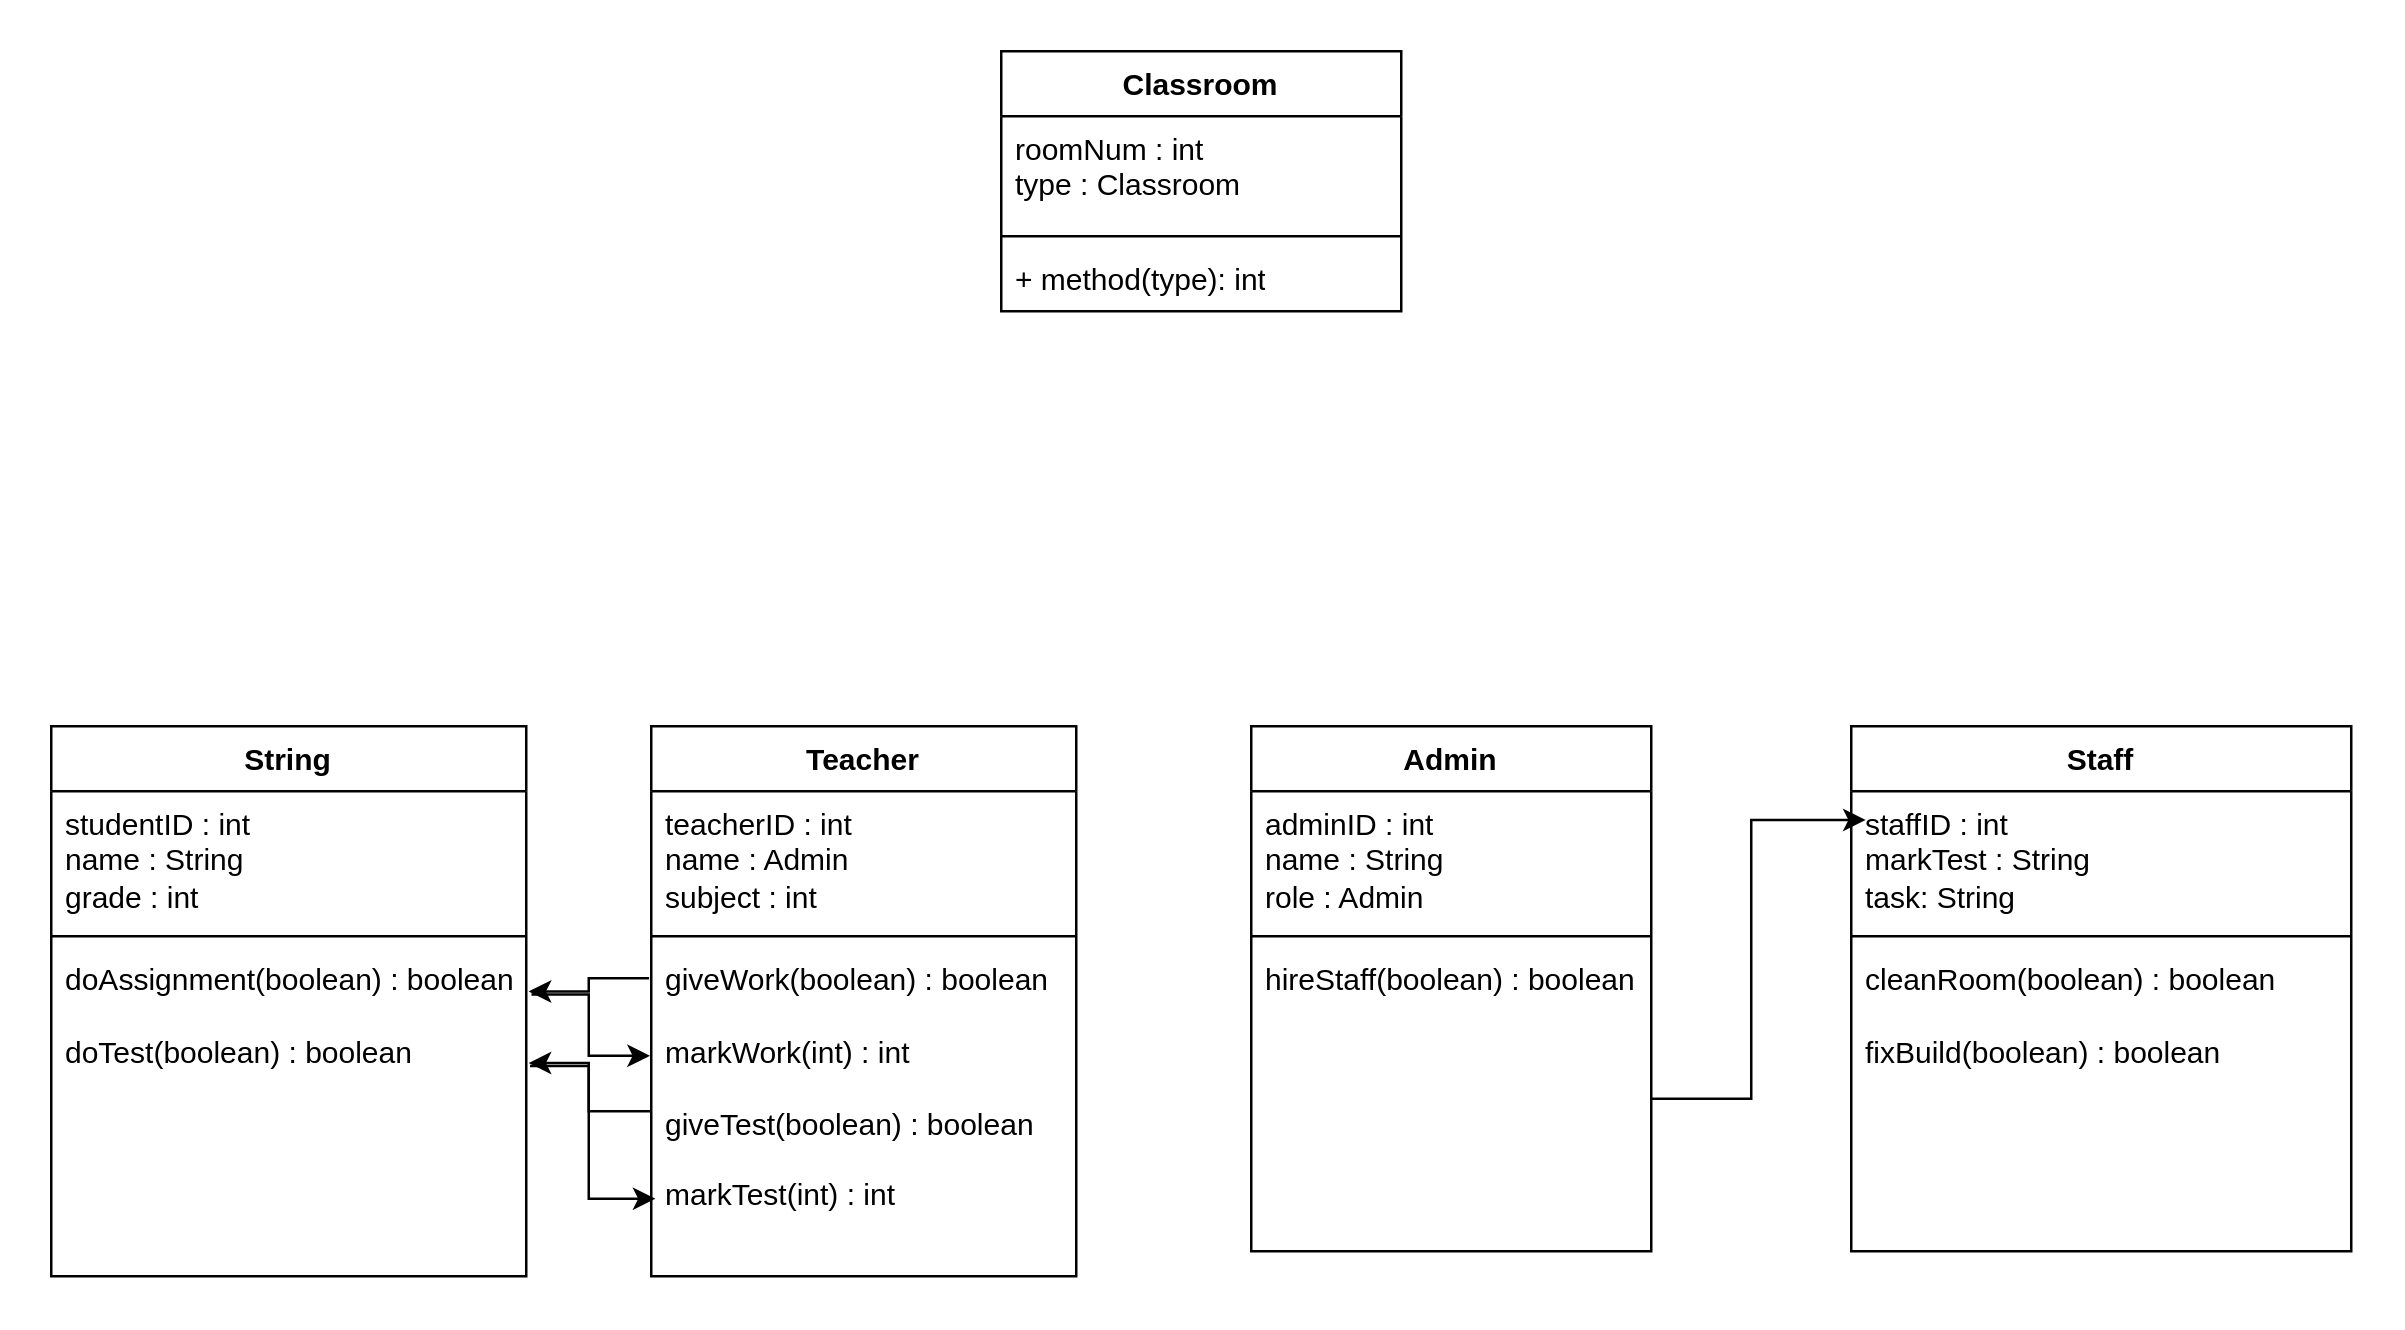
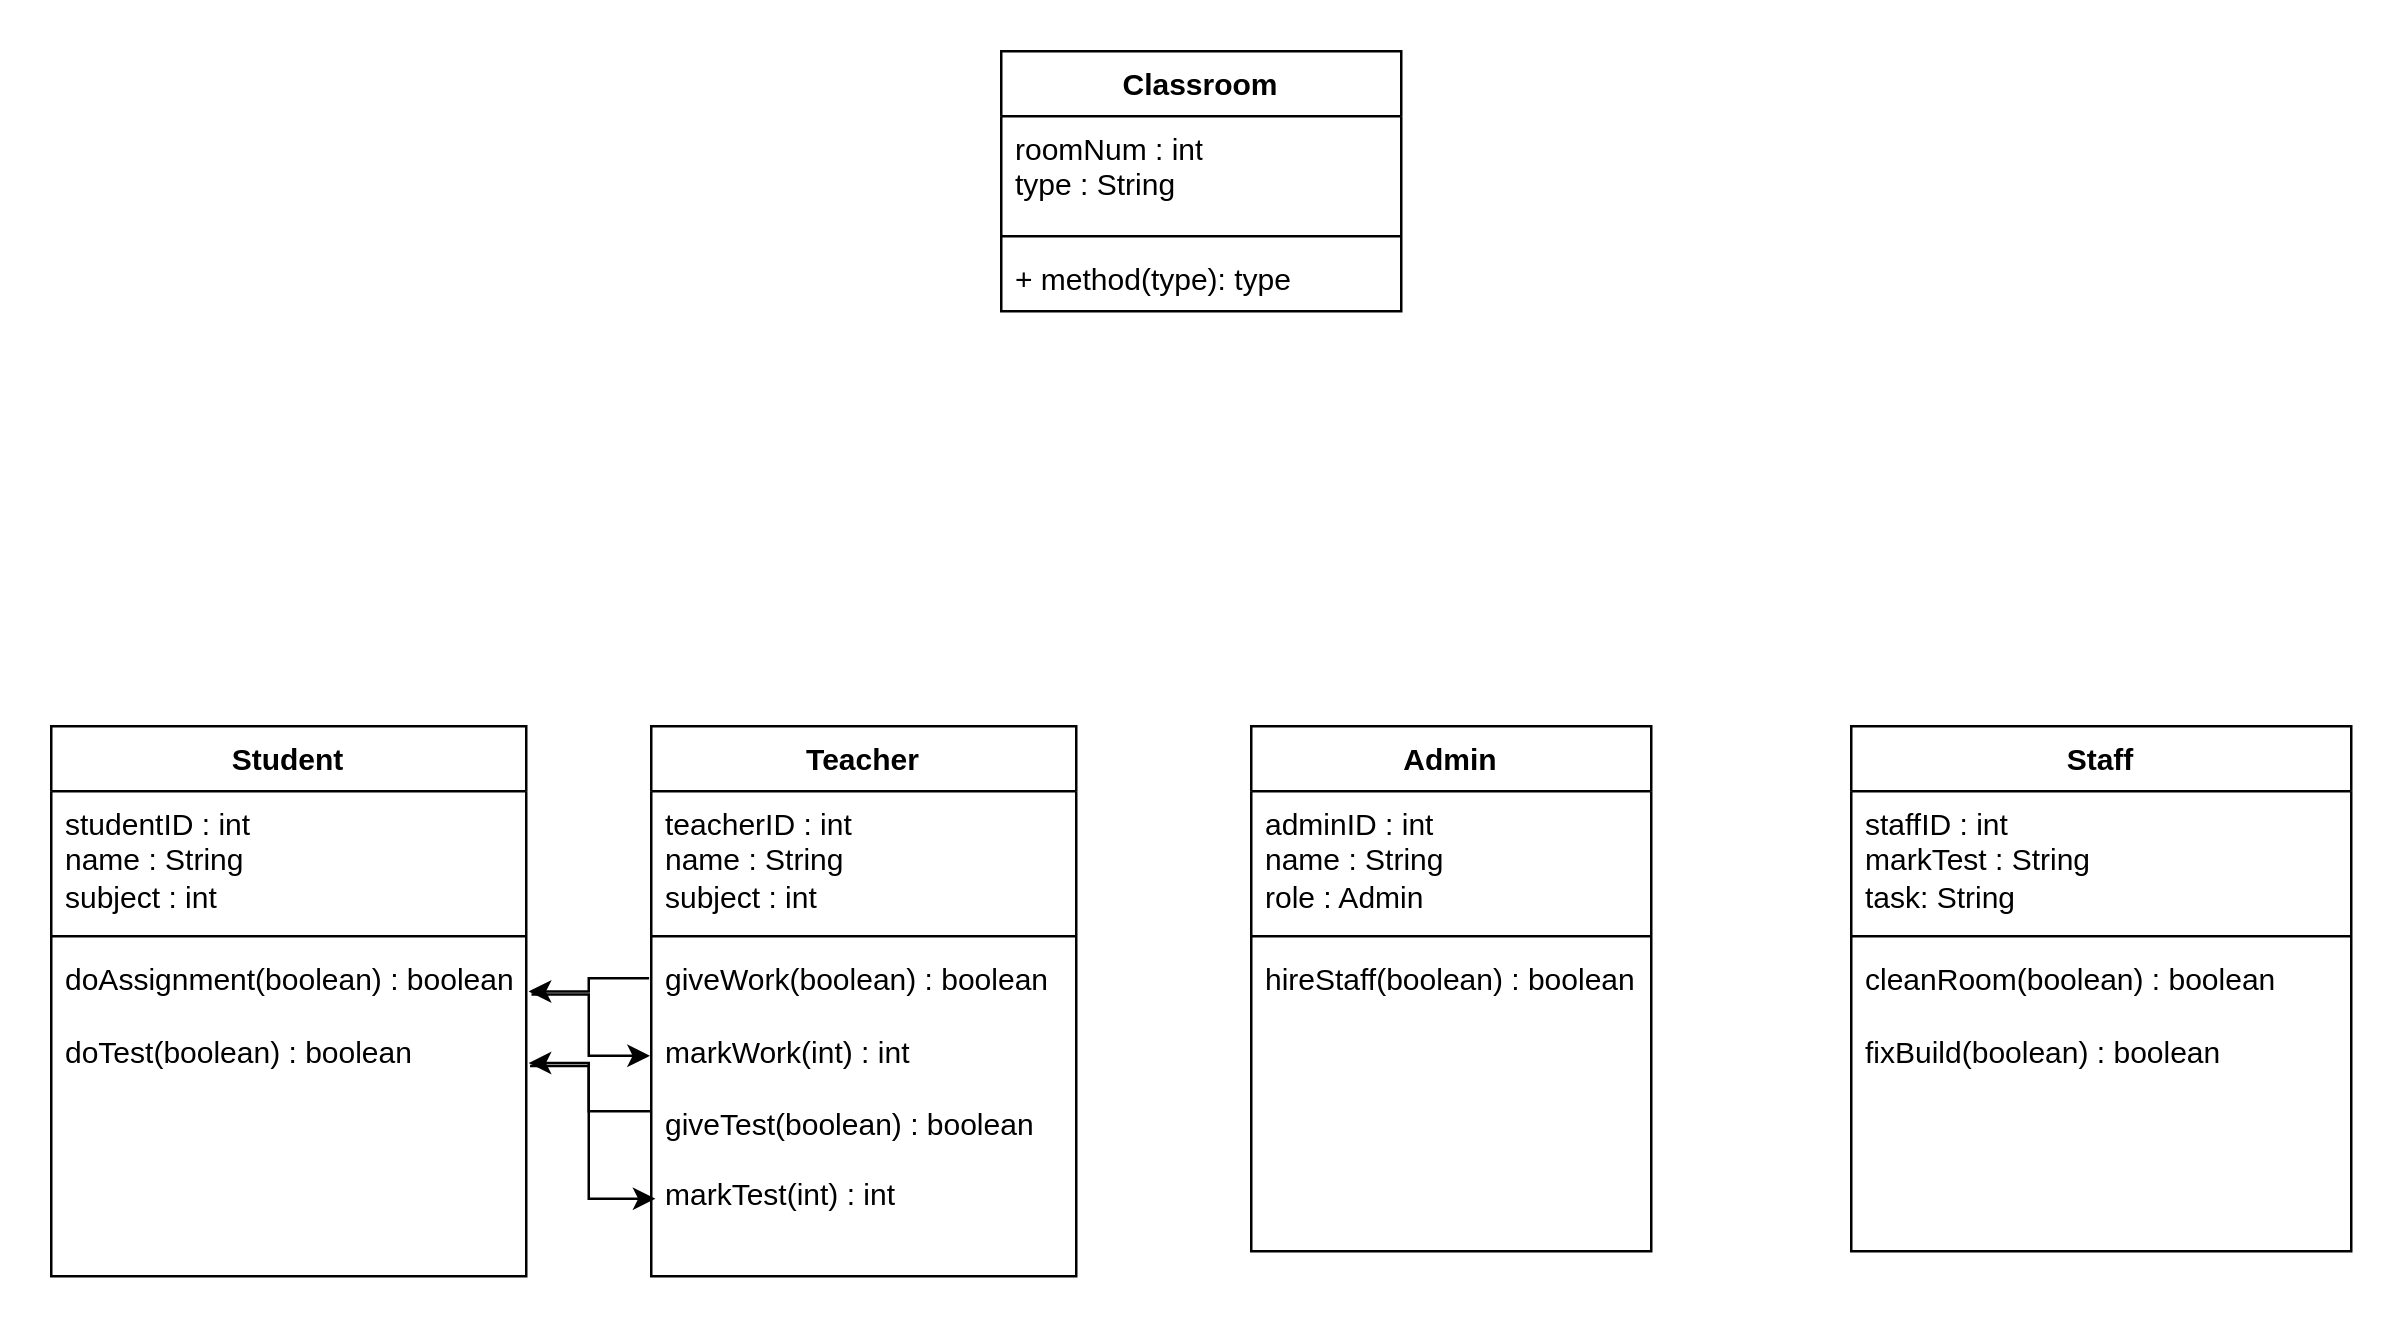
  <mxCell id="0" />
  <mxCell id="1" parent="0" />
  <mxCell id="2" value="Staff" style="swimlane;fontStyle=1;align=center;verticalAlign=top;childLayout=stackLayout;horizontal=1;startSize=26;horizontalStack=0;resizeParent=1;resizeParentMax=0;resizeLast=0;collapsible=1;marginBottom=0;whiteSpace=wrap;html=1;" vertex="1" parent="1"><mxGeometry x="740" y="290" width="200" height="210" as="geometry" /></mxCell>
  <mxCell id="3" value="staffID : int&lt;br&gt;markTest : String&lt;br&gt;task: String" style="text;strokeColor=none;fillColor=none;align=left;verticalAlign=top;spacingLeft=4;spacingRight=4;overflow=hidden;rotatable=0;points=[[0,0.5],[1,0.5]];portConstraint=eastwest;whiteSpace=wrap;html=1;" vertex="1" parent="2"><mxGeometry y="26" width="200" height="54" as="geometry" /></mxCell>
  <mxCell id="4" value="" style="line;strokeWidth=1;fillColor=none;align=left;verticalAlign=middle;spacingTop=-1;spacingLeft=3;spacingRight=3;rotatable=0;labelPosition=right;points=[];portConstraint=eastwest;strokeColor=inherit;" vertex="1" parent="2"><mxGeometry y="80" width="200" height="8" as="geometry" /></mxCell>
  <mxCell id="5" value="cleanRoom(boolean) : boolean&lt;br&gt;&lt;br&gt;fixBuild(boolean) : boolean" style="text;strokeColor=none;fillColor=none;align=left;verticalAlign=top;spacingLeft=4;spacingRight=4;overflow=hidden;rotatable=0;points=[[0,0.5],[1,0.5]];portConstraint=eastwest;whiteSpace=wrap;html=1;" vertex="1" parent="2"><mxGeometry y="88" width="200" height="122" as="geometry" /></mxCell>
  <mxCell id="6" value="Classroom" style="swimlane;fontStyle=1;align=center;verticalAlign=top;childLayout=stackLayout;horizontal=1;startSize=26;horizontalStack=0;resizeParent=1;resizeParentMax=0;resizeLast=0;collapsible=1;marginBottom=0;whiteSpace=wrap;html=1;" vertex="1" parent="1"><mxGeometry x="400" y="20" width="160" height="104" as="geometry" /></mxCell>
- <mxCell id="7" value="roomNum : int&lt;div&gt;type : Classroom&lt;/div&gt;" style="text;strokeColor=none;fillColor=none;align=left;verticalAlign=top;spacingLeft=4;spacingRight=4;overflow=hidden;rotatable=0;points=[[0,0.5],[1,0.5]];portConstraint=eastwest;whiteSpace=wrap;html=1;" vertex="1" parent="6"><mxGeometry y="26" width="160" height="44" as="geometry" /></mxCell>
+ <mxCell id="7" value="roomNum : int&lt;div&gt;type : String&lt;/div&gt;" style="text;strokeColor=none;fillColor=none;align=left;verticalAlign=top;spacingLeft=4;spacingRight=4;overflow=hidden;rotatable=0;points=[[0,0.5],[1,0.5]];portConstraint=eastwest;whiteSpace=wrap;html=1;" vertex="1" parent="6"><mxGeometry y="26" width="160" height="44" as="geometry" /></mxCell>
  <mxCell id="8" value="" style="line;strokeWidth=1;fillColor=none;align=left;verticalAlign=middle;spacingTop=-1;spacingLeft=3;spacingRight=3;rotatable=0;labelPosition=right;points=[];portConstraint=eastwest;strokeColor=inherit;" vertex="1" parent="6"><mxGeometry y="70" width="160" height="8" as="geometry" /></mxCell>
- <mxCell id="9" value="+ method(type): int" style="text;strokeColor=none;fillColor=none;align=left;verticalAlign=top;spacingLeft=4;spacingRight=4;overflow=hidden;rotatable=0;points=[[0,0.5],[1,0.5]];portConstraint=eastwest;whiteSpace=wrap;html=1;" vertex="1" parent="6"><mxGeometry y="78" width="160" height="26" as="geometry" /></mxCell>
+ <mxCell id="9" value="+ method(type): type" style="text;strokeColor=none;fillColor=none;align=left;verticalAlign=top;spacingLeft=4;spacingRight=4;overflow=hidden;rotatable=0;points=[[0,0.5],[1,0.5]];portConstraint=eastwest;whiteSpace=wrap;html=1;" vertex="1" parent="6"><mxGeometry y="78" width="160" height="26" as="geometry" /></mxCell>
  <mxCell id="10" value="Admin" style="swimlane;fontStyle=1;align=center;verticalAlign=top;childLayout=stackLayout;horizontal=1;startSize=26;horizontalStack=0;resizeParent=1;resizeParentMax=0;resizeLast=0;collapsible=1;marginBottom=0;whiteSpace=wrap;html=1;" vertex="1" parent="1"><mxGeometry x="500" y="290" width="160" height="210" as="geometry" /></mxCell>
  <mxCell id="11" value="adminID : int&lt;br&gt;name : String&lt;br&gt;role : Admin" style="text;strokeColor=none;fillColor=none;align=left;verticalAlign=top;spacingLeft=4;spacingRight=4;overflow=hidden;rotatable=0;points=[[0,0.5],[1,0.5]];portConstraint=eastwest;whiteSpace=wrap;html=1;" vertex="1" parent="10"><mxGeometry y="26" width="160" height="54" as="geometry" /></mxCell>
  <mxCell id="12" value="" style="line;strokeWidth=1;fillColor=none;align=left;verticalAlign=middle;spacingTop=-1;spacingLeft=3;spacingRight=3;rotatable=0;labelPosition=right;points=[];portConstraint=eastwest;strokeColor=inherit;" vertex="1" parent="10"><mxGeometry y="80" width="160" height="8" as="geometry" /></mxCell>
  <mxCell id="13" value="hireStaff(boolean) : boolean&lt;br&gt;&lt;div&gt;&lt;br/&gt;&lt;/div&gt;" style="text;strokeColor=none;fillColor=none;align=left;verticalAlign=top;spacingLeft=4;spacingRight=4;overflow=hidden;rotatable=0;points=[[0,0.5],[1,0.5]];portConstraint=eastwest;whiteSpace=wrap;html=1;" vertex="1" parent="10"><mxGeometry y="88" width="160" height="122" as="geometry" /></mxCell>
  <mxCell id="14" value="Teacher" style="swimlane;fontStyle=1;align=center;verticalAlign=top;childLayout=stackLayout;horizontal=1;startSize=26;horizontalStack=0;resizeParent=1;resizeParentMax=0;resizeLast=0;collapsible=1;marginBottom=0;whiteSpace=wrap;html=1;" vertex="1" parent="1"><mxGeometry x="260" y="290" width="170" height="220" as="geometry" /></mxCell>
- <mxCell id="15" value="teacherID : int&lt;div style=&quot;border-color: var(--border-color);&quot;&gt;name : Admin&lt;/div&gt;&lt;div style=&quot;border-color: var(--border-color);&quot;&gt;subject : int&lt;/div&gt;" style="text;strokeColor=none;fillColor=none;align=left;verticalAlign=top;spacingLeft=4;spacingRight=4;overflow=hidden;rotatable=0;points=[[0,0.5],[1,0.5]];portConstraint=eastwest;whiteSpace=wrap;html=1;" vertex="1" parent="14"><mxGeometry y="26" width="170" height="54" as="geometry" /></mxCell>
+ <mxCell id="15" value="teacherID : int&lt;div style=&quot;border-color: var(--border-color);&quot;&gt;name : String&lt;/div&gt;&lt;div style=&quot;border-color: var(--border-color);&quot;&gt;subject : int&lt;/div&gt;" style="text;strokeColor=none;fillColor=none;align=left;verticalAlign=top;spacingLeft=4;spacingRight=4;overflow=hidden;rotatable=0;points=[[0,0.5],[1,0.5]];portConstraint=eastwest;whiteSpace=wrap;html=1;" vertex="1" parent="14"><mxGeometry y="26" width="170" height="54" as="geometry" /></mxCell>
  <mxCell id="16" value="" style="line;strokeWidth=1;fillColor=none;align=left;verticalAlign=middle;spacingTop=-1;spacingLeft=3;spacingRight=3;rotatable=0;labelPosition=right;points=[];portConstraint=eastwest;strokeColor=inherit;" vertex="1" parent="14"><mxGeometry y="80" width="170" height="8" as="geometry" /></mxCell>
  <mxCell id="17" value="giveWork(boolean) : boolean&lt;br&gt;&lt;br&gt;markWork(int) : int&lt;br&gt;&lt;br&gt;giveTest(boolean) : boolean&lt;br&gt;&lt;br&gt;markTest(int) : int" style="text;strokeColor=none;fillColor=none;align=left;verticalAlign=top;spacingLeft=4;spacingRight=4;overflow=hidden;rotatable=0;points=[[0,0.5],[1,0.5]];portConstraint=eastwest;whiteSpace=wrap;html=1;" vertex="1" parent="14"><mxGeometry y="88" width="170" height="132" as="geometry" /></mxCell>
- <mxCell id="18" value="String" style="swimlane;fontStyle=1;align=center;verticalAlign=top;childLayout=stackLayout;horizontal=1;startSize=26;horizontalStack=0;resizeParent=1;resizeParentMax=0;resizeLast=0;collapsible=1;marginBottom=0;whiteSpace=wrap;html=1;" vertex="1" parent="1"><mxGeometry x="20" y="290" width="190" height="220" as="geometry" /></mxCell>
- <mxCell id="19" value="studentID : int&lt;div&gt;name : String&lt;/div&gt;&lt;div&gt;grade : int&lt;/div&gt;" style="text;strokeColor=none;fillColor=none;align=left;verticalAlign=top;spacingLeft=4;spacingRight=4;overflow=hidden;rotatable=0;points=[[0,0.5],[1,0.5]];portConstraint=eastwest;whiteSpace=wrap;html=1;" vertex="1" parent="18"><mxGeometry y="26" width="190" height="54" as="geometry" /></mxCell>
+ <mxCell id="18" value="Student" style="swimlane;fontStyle=1;align=center;verticalAlign=top;childLayout=stackLayout;horizontal=1;startSize=26;horizontalStack=0;resizeParent=1;resizeParentMax=0;resizeLast=0;collapsible=1;marginBottom=0;whiteSpace=wrap;html=1;" vertex="1" parent="1"><mxGeometry x="20" y="290" width="190" height="220" as="geometry" /></mxCell>
+ <mxCell id="19" value="studentID : int&lt;div&gt;name : String&lt;/div&gt;&lt;div&gt;subject : int&lt;/div&gt;" style="text;strokeColor=none;fillColor=none;align=left;verticalAlign=top;spacingLeft=4;spacingRight=4;overflow=hidden;rotatable=0;points=[[0,0.5],[1,0.5]];portConstraint=eastwest;whiteSpace=wrap;html=1;" vertex="1" parent="18"><mxGeometry y="26" width="190" height="54" as="geometry" /></mxCell>
  <mxCell id="20" value="" style="line;strokeWidth=1;fillColor=none;align=left;verticalAlign=middle;spacingTop=-1;spacingLeft=3;spacingRight=3;rotatable=0;labelPosition=right;points=[];portConstraint=eastwest;strokeColor=inherit;" vertex="1" parent="18"><mxGeometry y="80" width="190" height="8" as="geometry" /></mxCell>
  <mxCell id="21" value="doAssignment(boolean) : boolean&lt;br&gt;&lt;br&gt;doTest(boolean) : boolean&lt;br&gt;&lt;div&gt;&lt;br/&gt;&lt;/div&gt;" style="text;strokeColor=none;fillColor=none;align=left;verticalAlign=top;spacingLeft=4;spacingRight=4;overflow=hidden;rotatable=0;points=[[0,0.5],[1,0.5]];portConstraint=eastwest;whiteSpace=wrap;html=1;" vertex="1" parent="18"><mxGeometry y="88" width="190" height="132" as="geometry" /></mxCell>
  <mxCell id="22" style="edgeStyle=orthogonalEdgeStyle;rounded=0;orthogonalLoop=1;jettySize=auto;html=1;exitX=0;exitY=0.5;exitDx=0;exitDy=0;entryX=1.005;entryY=0.354;entryDx=0;entryDy=0;entryPerimeter=0;" edge="1" parent="1" source="17" target="21"><mxGeometry relative="1" as="geometry" /></mxCell>
  <mxCell id="23" style="edgeStyle=orthogonalEdgeStyle;rounded=0;orthogonalLoop=1;jettySize=auto;html=1;exitX=1.011;exitY=0.146;exitDx=0;exitDy=0;entryX=-0.003;entryY=0.332;entryDx=0;entryDy=0;entryPerimeter=0;exitPerimeter=0;" edge="1" parent="1" source="21" target="17"><mxGeometry relative="1" as="geometry" /></mxCell>
  <mxCell id="24" style="edgeStyle=orthogonalEdgeStyle;rounded=0;orthogonalLoop=1;jettySize=auto;html=1;exitX=-0.005;exitY=0.097;exitDx=0;exitDy=0;entryX=1.005;entryY=0.137;entryDx=0;entryDy=0;entryPerimeter=0;exitPerimeter=0;" edge="1" parent="1" source="17" target="21"><mxGeometry relative="1" as="geometry" /></mxCell>
  <mxCell id="25" style="edgeStyle=orthogonalEdgeStyle;rounded=0;orthogonalLoop=1;jettySize=auto;html=1;entryX=0.01;entryY=0.765;entryDx=0;entryDy=0;entryPerimeter=0;exitX=1.008;exitY=0.363;exitDx=0;exitDy=0;exitPerimeter=0;" edge="1" parent="1" source="21" target="17"><mxGeometry relative="1" as="geometry" /></mxCell>
- <mxCell id="26" style="edgeStyle=orthogonalEdgeStyle;rounded=0;orthogonalLoop=1;jettySize=auto;html=1;entryX=0.029;entryY=0.213;entryDx=0;entryDy=0;entryPerimeter=0;" edge="1" parent="1" source="13" target="3"><mxGeometry relative="1" as="geometry" /></mxCell>
